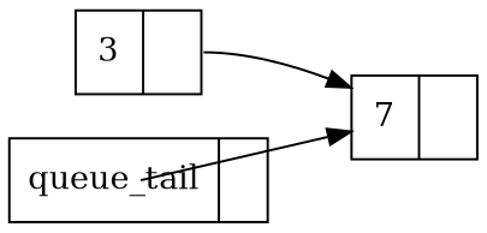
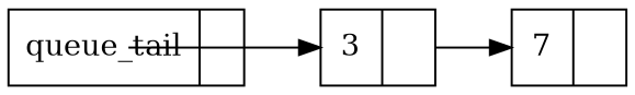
  digraph {
    rankdir=LR
    node [shape=record]
    edge [arrowtail=vee tailclip=false]
    n1 [label="{ 3 | <next>  }"]
    n2 [label="{ 7 | <next>  }"]
    n3 [label="{ queue_tail | <next>  }"]
    n1 -> n2 [tailport=next]
-   n3 -> n2
+   n3 -> n1
  }
